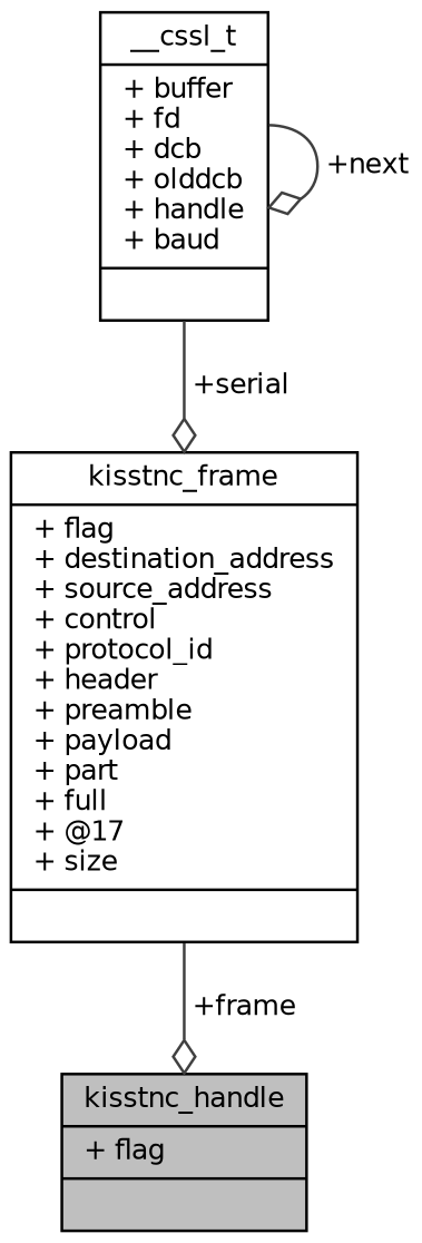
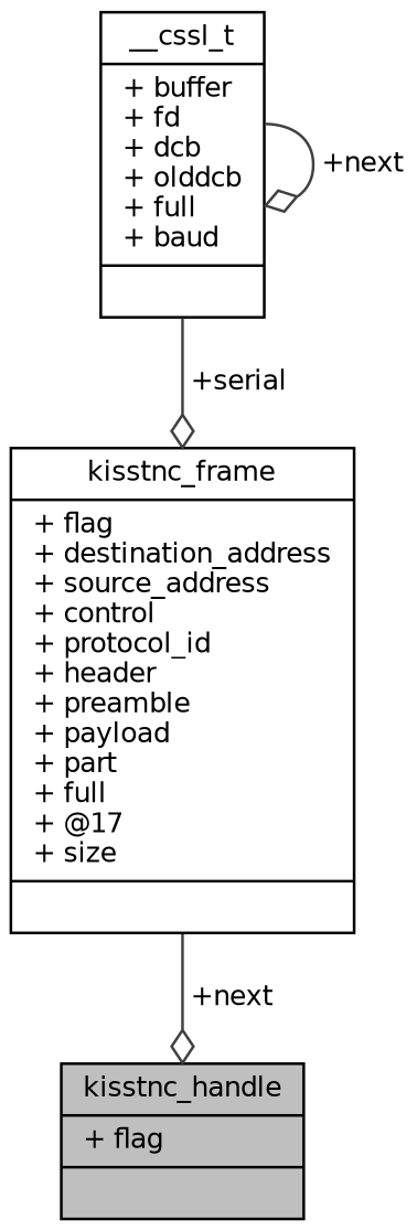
  digraph {
    node [color=black fillcolor=white fontname=Helvetica fontsize=10 shape=record style=filled]
    edge [arrowhead=odiamond color=grey25 fontname=Helvetica fontsize=10 labelfontname=Helvetica labelfontsize=10 style=solid]
    n1 [fillcolor=grey75 fontcolor=black height=0.2 label="{kisstnc_handle\n|+ flag\l|}" width=0.4]
-   n2 [height=0.2 label="{__cssl_t\n|+ buffer\l+ fd\l+ dcb\l+ olddcb\l+ handle\l+ baud\l|}" width=0.4]
+   n2 [height=0.2 label="{__cssl_t\n|+ buffer\l+ fd\l+ dcb\l+ olddcb\l+ full\l+ baud\l|}" width=0.4]
    n3 [height=0.2 label="{kisstnc_frame\n|+ flag\l+ destination_address\l+ source_address\l+ control\l+ protocol_id\l+ header\l+ preamble\l+ payload\l+ part\l+ full\l+ @17\l+ size\l|}" width=0.4]
    n2 -> n2 [label=" +next"]
    n2 -> n3 [label=" +serial"]
-   n3 -> n1 [label=" +frame"]
+   n3 -> n1 [label=" +next"]
  }
